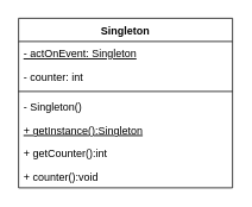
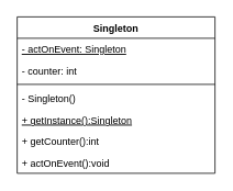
  <mxCell id="0" />
  <mxCell id="1" parent="0" />
  <mxCell id="2" style="edgeStyle=orthogonalEdgeStyle;rounded=0;orthogonalLoop=1;jettySize=auto;html=1;exitX=0.5;exitY=1;exitDx=0;exitDy=0;" parent="1" edge="1"><mxGeometry relative="1" as="geometry"><mxPoint x="50" y="150" as="sourcePoint" /><mxPoint x="50" y="150" as="targetPoint" /></mxGeometry></mxCell>
  <mxCell id="3" value="Singleton" style="swimlane;fontStyle=1;align=center;verticalAlign=top;childLayout=stackLayout;horizontal=1;startSize=26;horizontalStack=0;resizeParent=1;resizeParentMax=0;resizeLast=0;collapsible=1;marginBottom=0;" vertex="1" parent="1"><mxGeometry x="20" y="20" width="240" height="190" as="geometry" /></mxCell>
  <mxCell id="4" value="- actOnEvent: Singleton" style="text;strokeColor=none;fillColor=none;align=left;verticalAlign=top;spacingLeft=4;spacingRight=4;overflow=hidden;rotatable=0;points=[[0,0.5],[1,0.5]];portConstraint=eastwest;fontStyle=4" vertex="1" parent="3"><mxGeometry y="26" width="240" height="26" as="geometry" /></mxCell>
  <mxCell id="5" value="- counter: int" style="text;strokeColor=none;fillColor=none;align=left;verticalAlign=top;spacingLeft=4;spacingRight=4;overflow=hidden;rotatable=0;points=[[0,0.5],[1,0.5]];portConstraint=eastwest;" vertex="1" parent="3"><mxGeometry y="52" width="240" height="26" as="geometry" /></mxCell>
  <mxCell id="6" value="" style="line;strokeWidth=1;fillColor=none;align=left;verticalAlign=middle;spacingTop=-1;spacingLeft=3;spacingRight=3;rotatable=0;labelPosition=right;points=[];portConstraint=eastwest;strokeColor=inherit;" vertex="1" parent="3"><mxGeometry y="78" width="240" height="8" as="geometry" /></mxCell>
  <mxCell id="7" value="- Singleton()" style="text;strokeColor=none;fillColor=none;align=left;verticalAlign=top;spacingLeft=4;spacingRight=4;overflow=hidden;rotatable=0;points=[[0,0.5],[1,0.5]];portConstraint=eastwest;" vertex="1" parent="3"><mxGeometry y="86" width="240" height="26" as="geometry" /></mxCell>
  <mxCell id="8" value="+ getInstance():Singleton" style="text;strokeColor=none;fillColor=none;align=left;verticalAlign=top;spacingLeft=4;spacingRight=4;overflow=hidden;rotatable=0;points=[[0,0.5],[1,0.5]];portConstraint=eastwest;fontStyle=4" vertex="1" parent="3"><mxGeometry y="112" width="240" height="26" as="geometry" /></mxCell>
  <mxCell id="9" value="+ getCounter():int" style="text;strokeColor=none;fillColor=none;align=left;verticalAlign=top;spacingLeft=4;spacingRight=4;overflow=hidden;rotatable=0;points=[[0,0.5],[1,0.5]];portConstraint=eastwest;" vertex="1" parent="3"><mxGeometry y="138" width="240" height="26" as="geometry" /></mxCell>
- <mxCell id="10" value="+ counter():void" style="text;strokeColor=none;fillColor=none;align=left;verticalAlign=top;spacingLeft=4;spacingRight=4;overflow=hidden;rotatable=0;points=[[0,0.5],[1,0.5]];portConstraint=eastwest;" vertex="1" parent="3"><mxGeometry y="164" width="240" height="26" as="geometry" /></mxCell>
+ <mxCell id="10" value="+ actOnEvent():void" style="text;strokeColor=none;fillColor=none;align=left;verticalAlign=top;spacingLeft=4;spacingRight=4;overflow=hidden;rotatable=0;points=[[0,0.5],[1,0.5]];portConstraint=eastwest;" vertex="1" parent="3"><mxGeometry y="164" width="240" height="26" as="geometry" /></mxCell>
